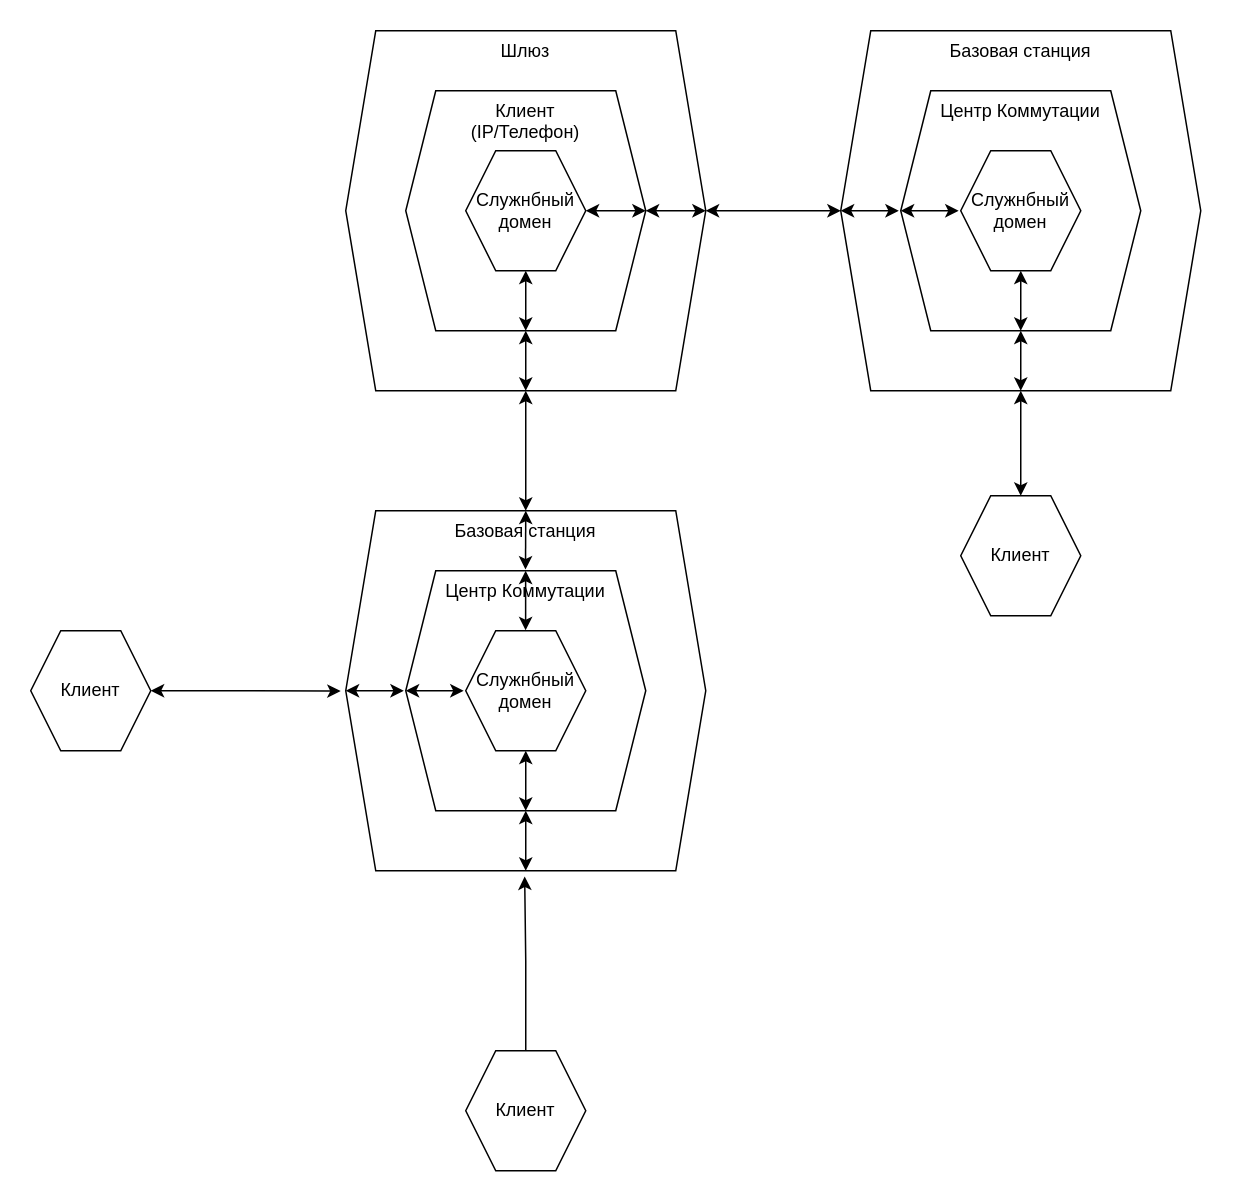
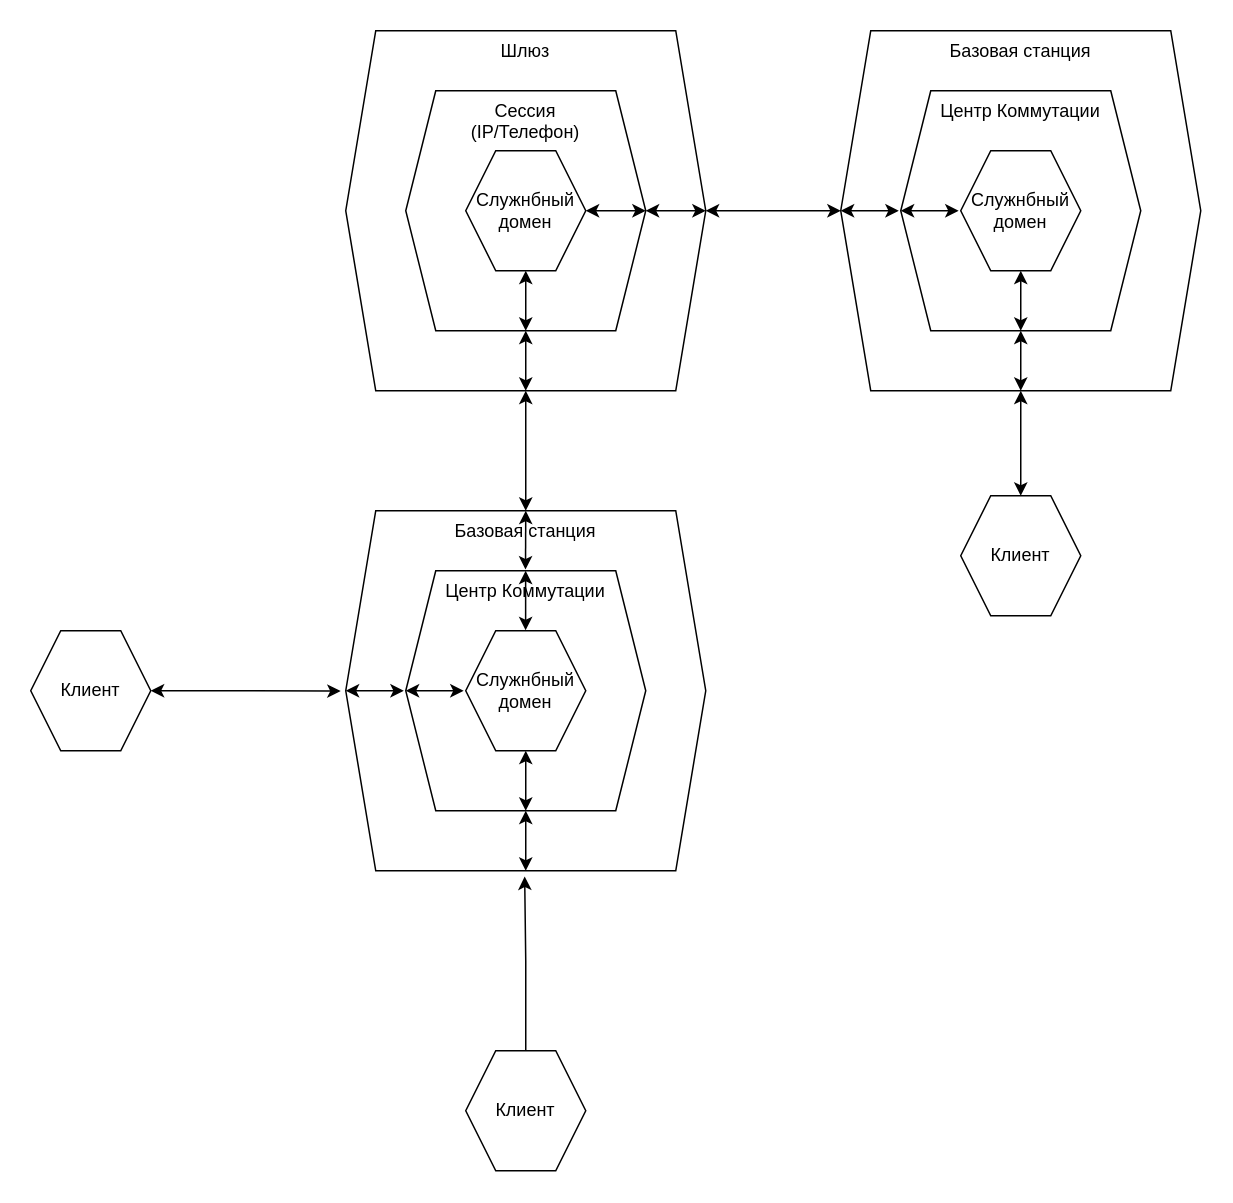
  <mxCell id="0" />
  <mxCell id="1" parent="0" />
  <mxCell id="2" style="edgeStyle=orthogonalEdgeStyle;rounded=0;orthogonalLoop=1;jettySize=auto;html=1;exitX=0.5;exitY=1;exitDx=0;exitDy=0;entryX=0.5;entryY=1;entryDx=0;entryDy=0;startArrow=classic;startFill=1;" parent="1" source="4" target="6" edge="1"><mxGeometry relative="1" as="geometry" /></mxCell>
  <mxCell id="3" style="edgeStyle=orthogonalEdgeStyle;rounded=0;orthogonalLoop=1;jettySize=auto;html=1;entryX=0.5;entryY=1;entryDx=0;entryDy=0;startArrow=classic;startFill=1;" parent="1" source="4" target="16" edge="1"><mxGeometry relative="1" as="geometry"><mxPoint x="350" y="300" as="targetPoint" /></mxGeometry></mxCell>
  <mxCell id="4" value="Базовая станция" style="shape=hexagon;perimeter=hexagonPerimeter2;whiteSpace=wrap;html=1;fixedSize=1;fillColor=none;verticalAlign=top;" parent="1" vertex="1"><mxGeometry x="230" y="340" width="240" height="240" as="geometry" /></mxCell>
  <mxCell id="5" style="edgeStyle=orthogonalEdgeStyle;rounded=0;orthogonalLoop=1;jettySize=auto;html=1;exitX=0.5;exitY=1;exitDx=0;exitDy=0;entryX=0.5;entryY=1;entryDx=0;entryDy=0;startArrow=classic;startFill=1;" parent="1" source="6" target="7" edge="1"><mxGeometry relative="1" as="geometry" /></mxCell>
  <mxCell id="6" value="Центр Коммутации" style="shape=hexagon;perimeter=hexagonPerimeter2;whiteSpace=wrap;html=1;fixedSize=1;fillColor=none;verticalAlign=top;" parent="1" vertex="1"><mxGeometry x="270" y="380" width="160" height="160" as="geometry" /></mxCell>
  <mxCell id="7" value="Служнбный домен" style="shape=hexagon;perimeter=hexagonPerimeter2;whiteSpace=wrap;html=1;fixedSize=1;fillColor=none;" parent="1" vertex="1"><mxGeometry x="310" y="420" width="80" height="80" as="geometry" /></mxCell>
  <mxCell id="8" value="Клиент" style="shape=hexagon;perimeter=hexagonPerimeter2;whiteSpace=wrap;html=1;fixedSize=1;fillColor=none;" parent="1" vertex="1"><mxGeometry y="420" width="80" height="80" as="geometry" x="20" /></mxCell>
  <mxCell id="9" style="edgeStyle=orthogonalEdgeStyle;rounded=0;orthogonalLoop=1;jettySize=auto;html=1;entryX=-0.014;entryY=0.501;entryDx=0;entryDy=0;entryPerimeter=0;startArrow=classic;startFill=1;" parent="1" source="8" target="4" edge="1"><mxGeometry relative="1" as="geometry" /></mxCell>
  <mxCell id="10" style="edgeStyle=orthogonalEdgeStyle;rounded=0;orthogonalLoop=1;jettySize=auto;html=1;exitX=0;exitY=0.5;exitDx=0;exitDy=0;entryX=-0.008;entryY=0.506;entryDx=0;entryDy=0;entryPerimeter=0;startArrow=classic;startFill=1;" parent="1" source="4" target="6" edge="1"><mxGeometry relative="1" as="geometry" /></mxCell>
  <mxCell id="11" style="edgeStyle=orthogonalEdgeStyle;rounded=0;orthogonalLoop=1;jettySize=auto;html=1;exitX=0;exitY=0.5;exitDx=0;exitDy=0;entryX=-0.017;entryY=0.51;entryDx=0;entryDy=0;entryPerimeter=0;startArrow=classic;startFill=1;" parent="1" source="6" target="7" edge="1"><mxGeometry relative="1" as="geometry" /></mxCell>
  <mxCell id="12" value="Клиент" style="shape=hexagon;perimeter=hexagonPerimeter2;whiteSpace=wrap;html=1;fixedSize=1;fillColor=none;" parent="1" vertex="1"><mxGeometry x="310" y="700" width="80" height="80" as="geometry" /></mxCell>
  <mxCell id="13" style="edgeStyle=orthogonalEdgeStyle;rounded=0;orthogonalLoop=1;jettySize=auto;html=1;entryX=0.497;entryY=1.016;entryDx=0;entryDy=0;entryPerimeter=0;" parent="1" source="12" target="4" edge="1"><mxGeometry relative="1" as="geometry" /></mxCell>
  <mxCell id="14" style="edgeStyle=orthogonalEdgeStyle;rounded=0;orthogonalLoop=1;jettySize=auto;html=1;exitX=0.5;exitY=1;exitDx=0;exitDy=0;entryX=0.5;entryY=1;entryDx=0;entryDy=0;startArrow=classic;startFill=1;" parent="1" source="16" target="19" edge="1"><mxGeometry relative="1" as="geometry" /></mxCell>
  <mxCell id="15" style="edgeStyle=orthogonalEdgeStyle;rounded=0;orthogonalLoop=1;jettySize=auto;html=1;exitX=1;exitY=0.5;exitDx=0;exitDy=0;entryX=1;entryY=0.5;entryDx=0;entryDy=0;startArrow=classic;startFill=1;" parent="1" source="16" target="19" edge="1"><mxGeometry relative="1" as="geometry" /></mxCell>
  <mxCell id="16" value="Шлюз" style="shape=hexagon;perimeter=hexagonPerimeter2;whiteSpace=wrap;html=1;fixedSize=1;fillColor=none;verticalAlign=top;" parent="1" vertex="1"><mxGeometry x="230" y="20" width="240" height="240" as="geometry" /></mxCell>
  <mxCell id="17" style="edgeStyle=orthogonalEdgeStyle;rounded=0;orthogonalLoop=1;jettySize=auto;html=1;exitX=0.5;exitY=1;exitDx=0;exitDy=0;entryX=0.5;entryY=1;entryDx=0;entryDy=0;startArrow=classic;startFill=1;" parent="1" source="19" target="20" edge="1"><mxGeometry relative="1" as="geometry" /></mxCell>
  <mxCell id="18" style="edgeStyle=orthogonalEdgeStyle;rounded=0;orthogonalLoop=1;jettySize=auto;html=1;exitX=1;exitY=0.5;exitDx=0;exitDy=0;entryX=1;entryY=0.5;entryDx=0;entryDy=0;startArrow=classic;startFill=1;" parent="1" source="19" target="20" edge="1"><mxGeometry relative="1" as="geometry" /></mxCell>
- <mxCell id="19" value="Клиент&lt;br&gt;(IP/Телефон)" style="shape=hexagon;perimeter=hexagonPerimeter2;whiteSpace=wrap;html=1;fixedSize=1;fillColor=none;verticalAlign=top;" parent="1" vertex="1"><mxGeometry x="270" y="60" width="160" height="160" as="geometry" /></mxCell>
+ <mxCell id="19" value="Сессия&lt;br&gt;(IP/Телефон)" style="shape=hexagon;perimeter=hexagonPerimeter2;whiteSpace=wrap;html=1;fixedSize=1;fillColor=none;verticalAlign=top;" parent="1" vertex="1"><mxGeometry x="270" y="60" width="160" height="160" as="geometry" /></mxCell>
  <mxCell id="20" value="Служнбный домен" style="shape=hexagon;perimeter=hexagonPerimeter2;whiteSpace=wrap;html=1;fixedSize=1;fillColor=none;" parent="1" vertex="1"><mxGeometry x="310" y="100" width="80" height="80" as="geometry" /></mxCell>
  <mxCell id="21" style="edgeStyle=orthogonalEdgeStyle;rounded=0;orthogonalLoop=1;jettySize=auto;html=1;exitX=0.5;exitY=1;exitDx=0;exitDy=0;" parent="1" source="20" target="20" edge="1"><mxGeometry relative="1" as="geometry" /></mxCell>
  <mxCell id="22" style="edgeStyle=orthogonalEdgeStyle;rounded=0;orthogonalLoop=1;jettySize=auto;html=1;entryX=1;entryY=0.5;entryDx=0;entryDy=0;startArrow=classic;startFill=1;" parent="1" source="24" target="16" edge="1"><mxGeometry relative="1" as="geometry" /></mxCell>
  <mxCell id="23" style="edgeStyle=orthogonalEdgeStyle;rounded=0;orthogonalLoop=1;jettySize=auto;html=1;exitX=0.5;exitY=1;exitDx=0;exitDy=0;entryX=0.5;entryY=1;entryDx=0;entryDy=0;startArrow=classic;startFill=1;" parent="1" source="24" target="26" edge="1"><mxGeometry relative="1" as="geometry" /></mxCell>
  <mxCell id="24" value="Базовая станция" style="shape=hexagon;perimeter=hexagonPerimeter2;whiteSpace=wrap;html=1;fixedSize=1;fillColor=none;verticalAlign=top;" parent="1" vertex="1"><mxGeometry x="560" y="20" width="240" height="240" as="geometry" /></mxCell>
  <mxCell id="25" style="edgeStyle=orthogonalEdgeStyle;rounded=0;orthogonalLoop=1;jettySize=auto;html=1;exitX=0.5;exitY=1;exitDx=0;exitDy=0;entryX=0.5;entryY=1;entryDx=0;entryDy=0;startArrow=classic;startFill=1;" parent="1" source="26" target="27" edge="1"><mxGeometry relative="1" as="geometry" /></mxCell>
  <mxCell id="26" value="Центр Коммутации" style="shape=hexagon;perimeter=hexagonPerimeter2;whiteSpace=wrap;html=1;fixedSize=1;fillColor=none;verticalAlign=top;" parent="1" vertex="1"><mxGeometry x="600" y="60" width="160" height="160" as="geometry" /></mxCell>
  <mxCell id="27" value="Служнбный домен" style="shape=hexagon;perimeter=hexagonPerimeter2;whiteSpace=wrap;html=1;fixedSize=1;fillColor=none;" parent="1" vertex="1"><mxGeometry x="640" y="100" width="80" height="80" as="geometry" /></mxCell>
  <mxCell id="28" style="edgeStyle=orthogonalEdgeStyle;rounded=0;orthogonalLoop=1;jettySize=auto;html=1;exitX=0;exitY=0.5;exitDx=0;exitDy=0;entryX=-0.008;entryY=0.506;entryDx=0;entryDy=0;entryPerimeter=0;startArrow=classic;startFill=1;" parent="1" source="24" target="26" edge="1"><mxGeometry relative="1" as="geometry" /></mxCell>
  <mxCell id="29" style="edgeStyle=orthogonalEdgeStyle;rounded=0;orthogonalLoop=1;jettySize=auto;html=1;exitX=0;exitY=0.5;exitDx=0;exitDy=0;entryX=-0.017;entryY=0.51;entryDx=0;entryDy=0;entryPerimeter=0;startArrow=classic;startFill=1;" parent="1" source="26" target="27" edge="1"><mxGeometry relative="1" as="geometry" /></mxCell>
  <mxCell id="30" style="edgeStyle=orthogonalEdgeStyle;rounded=0;orthogonalLoop=1;jettySize=auto;html=1;entryX=0.5;entryY=1;entryDx=0;entryDy=0;startArrow=classic;startFill=1;" parent="1" source="31" target="24" edge="1"><mxGeometry relative="1" as="geometry" /></mxCell>
  <mxCell id="31" value="Клиент" style="shape=hexagon;perimeter=hexagonPerimeter2;whiteSpace=wrap;html=1;fixedSize=1;fillColor=none;" parent="1" vertex="1"><mxGeometry x="640" y="330" width="80" height="80" as="geometry" /></mxCell>
  <mxCell id="32" style="edgeStyle=orthogonalEdgeStyle;rounded=0;orthogonalLoop=1;jettySize=auto;html=1;exitX=0.5;exitY=0;exitDx=0;exitDy=0;entryX=0.499;entryY=-0.005;entryDx=0;entryDy=0;entryPerimeter=0;startArrow=classic;startFill=1;" parent="1" source="4" target="6" edge="1"><mxGeometry relative="1" as="geometry"><mxPoint x="360" y="369.5" as="sourcePoint" /><mxPoint x="399" y="370.5" as="targetPoint" /></mxGeometry></mxCell>
  <mxCell id="33" style="edgeStyle=orthogonalEdgeStyle;rounded=0;orthogonalLoop=1;jettySize=auto;html=1;exitX=0.5;exitY=0;exitDx=0;exitDy=0;entryX=0.499;entryY=-0.004;entryDx=0;entryDy=0;entryPerimeter=0;startArrow=classic;startFill=1;" parent="1" target="7" edge="1"><mxGeometry relative="1" as="geometry"><mxPoint x="349.92" y="380" as="sourcePoint" /><mxPoint x="349.92" y="418" as="targetPoint" /></mxGeometry></mxCell>
